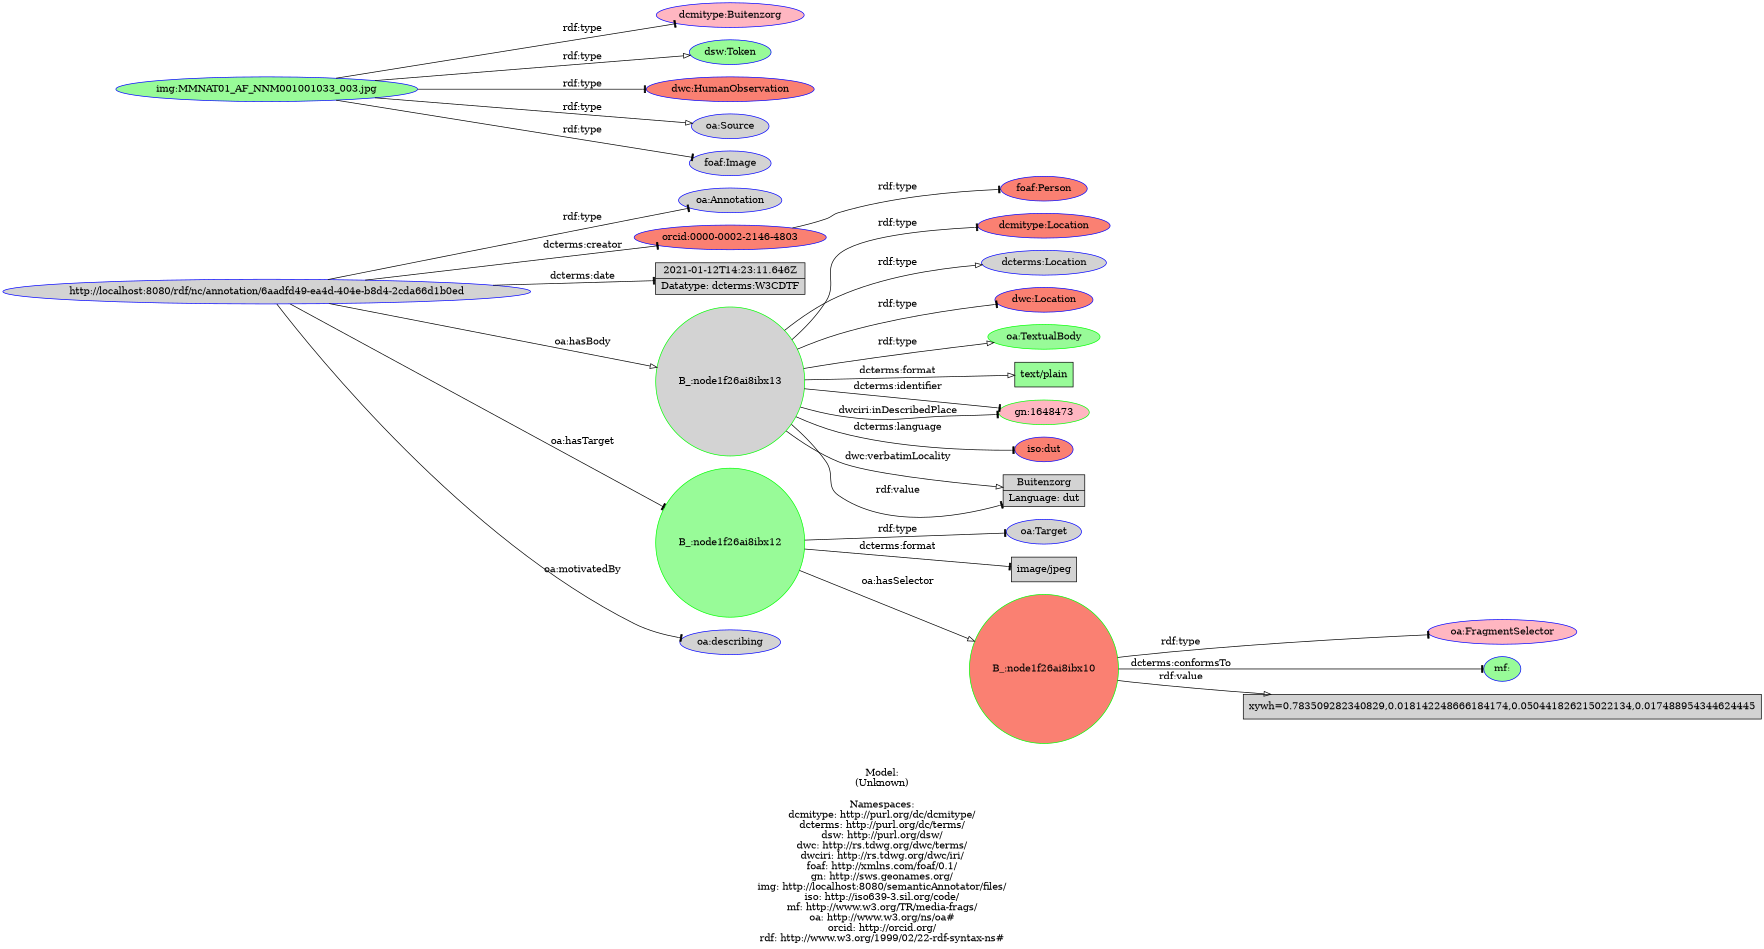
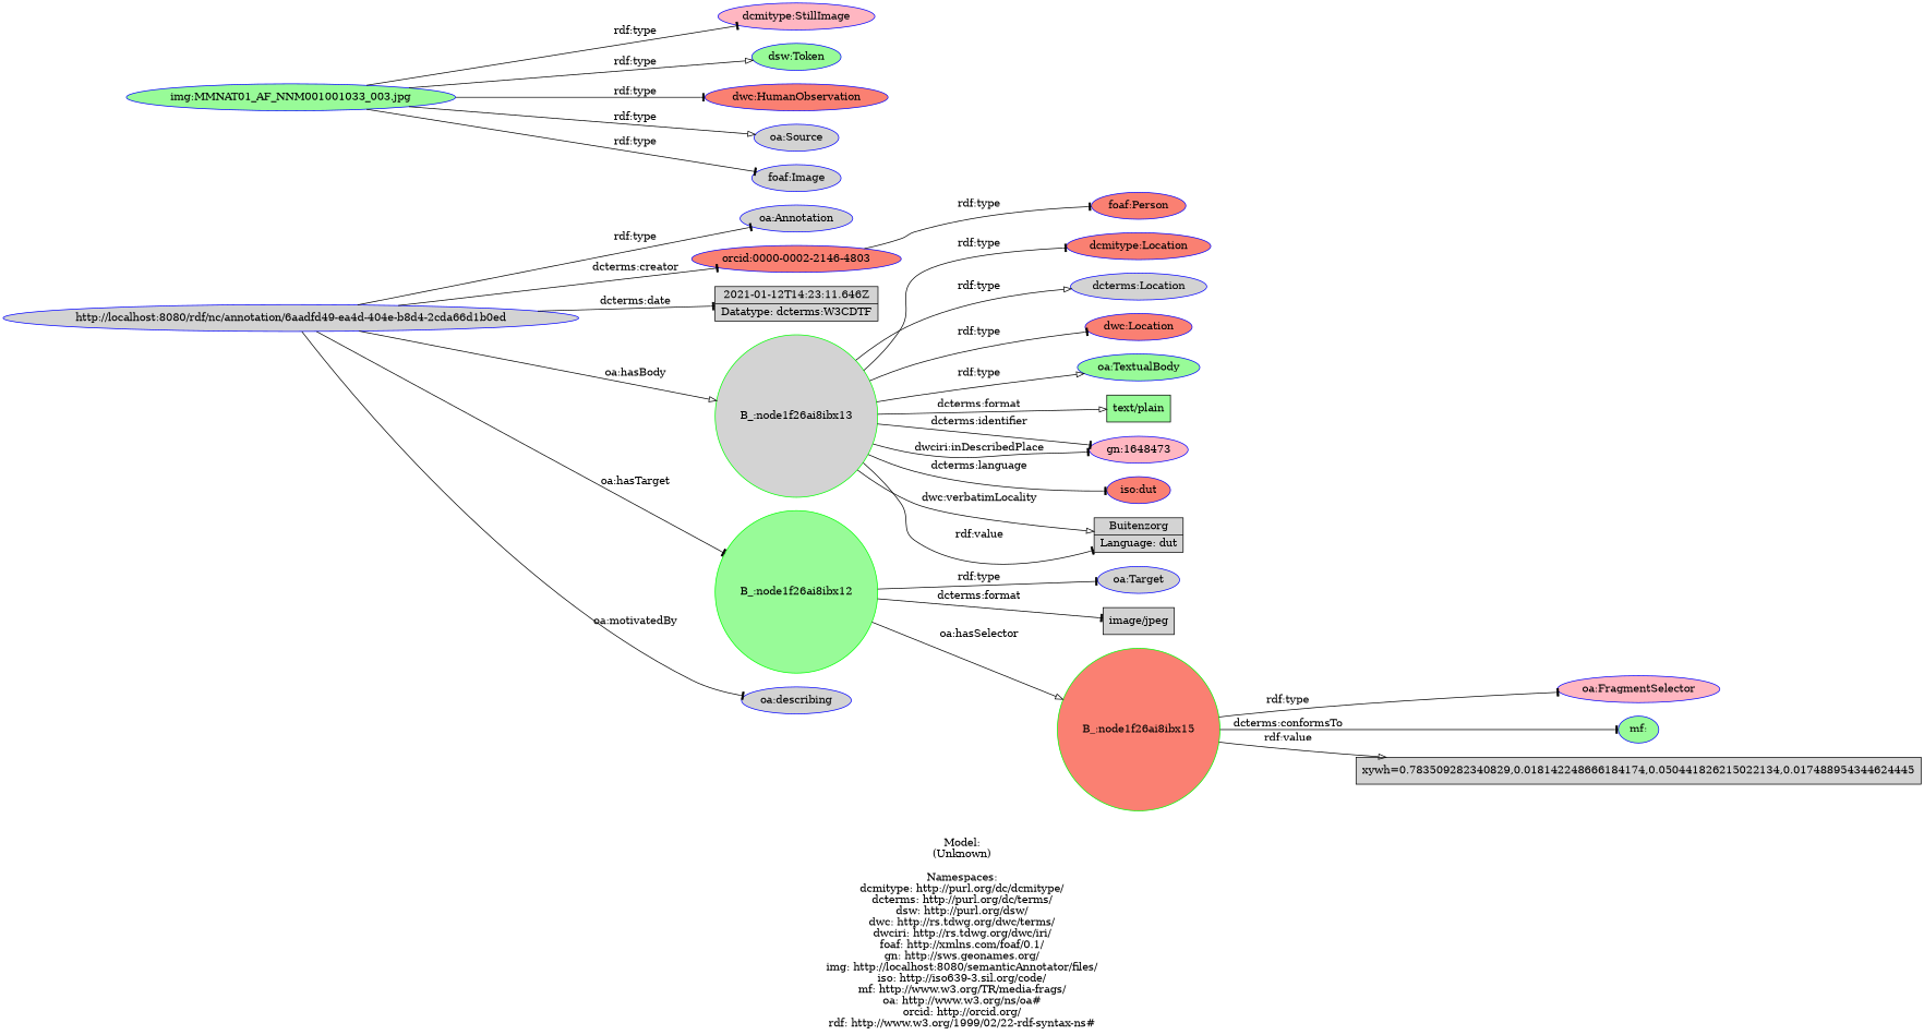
  digraph {
    label="\n\nModel:\n(Unknown)\n\nNamespaces:\ndcmitype: http://purl.org/dc/dcmitype/\ndcterms: http://purl.org/dc/terms/\ndsw: http://purl.org/dsw/\ndwc: http://rs.tdwg.org/dwc/terms/\ndwciri: http://rs.tdwg.org/dwc/iri/\nfoaf: http://xmlns.com/foaf/0.1/\ngn: http://sws.geonames.org/\nimg: http://localhost:8080/semanticAnnotator/files/\niso: http://iso639-3.sil.org/code/\nmf: http://www.w3.org/TR/media-frags/\noa: http://www.w3.org/ns/oa#\norcid: http://orcid.org/\nrdf: http://www.w3.org/1999/02/22-rdf-syntax-ns#\n"
    rankdir=LR
    node [color=blue fillcolor=lightgrey shape=ellipse style=filled]
    edge [arrowhead=tee]
    n1 [label="http://localhost:8080/rdf/nc/annotation/6aadfd49-ea4d-404e-b8d4-2cda66d1b0ed"]
    n2 [label="oa:Annotation"]
    n3 [fillcolor=salmon label="orcid:0000-0002-2146-4803"]
    n4 [label="2021-01-12T14:23:11.646Z|Datatype: dcterms:W3CDTF" shape=record color=""]
    "B_:node1f26ai8ibx13" [color=green shape=circle]
    "B_:node1f26ai8ibx12" [color=green fillcolor=palegreen shape=circle]
    n7 [label="oa:describing"]
    n8 [fillcolor=salmon label="foaf:Person"]
    n9 [fillcolor=salmon label="dcmitype:Location"]
    n10 [label="dcterms:Location"]
    n11 [fillcolor=salmon label="dwc:Location"]
-   n12 [color=green fillcolor=palegreen label="oa:TextualBody"]
+   n12 [fillcolor=palegreen label="oa:TextualBody"]
    n13 [fillcolor=palegreen label="text/plain" shape=record color=""]
-   n14 [color=green fillcolor=lightpink label="gn:1648473"]
+   n14 [fillcolor=lightpink label="gn:1648473"]
    n15 [fillcolor=salmon label="iso:dut"]
    n16 [label="Buitenzorg|Language: dut" shape=record color=""]
    n17 [label="oa:Target"]
    n18 [label="image/jpeg" shape=record color=""]
-   "B_:node1f26ai8ibx15" [color=green fillcolor=salmon shape=circle label="B_:node1f26ai8ibx10"]
+   "B_:node1f26ai8ibx15" [color=green fillcolor=salmon shape=circle]
    n20 [fillcolor=lightpink label="oa:FragmentSelector"]
    n21 [fillcolor=palegreen label="mf:"]
    n22 [label="xywh=0.783509282340829,0.018142248666184174,0.050441826215022134,0.017488954344624445" shape=record color=""]
    n23 [fillcolor=palegreen label="img:MMNAT01_AF_NNM001001033_003.jpg"]
-   n24 [fillcolor=lightpink label="dcmitype:Buitenzorg"]
+   n24 [fillcolor=lightpink label="dcmitype:StillImage"]
    n25 [fillcolor=palegreen label="dsw:Token"]
    n26 [fillcolor=salmon label="dwc:HumanObservation"]
    n27 [label="oa:Source"]
    n28 [label="foaf:Image"]
    n1 -> n2 [label="rdf:type"]
    n1 -> n3 [label="dcterms:creator"]
    n1 -> n4 [label="dcterms:date"]
    n1 -> "B_:node1f26ai8ibx13" [arrowhead=onormal label="oa:hasBody"]
    n1 -> "B_:node1f26ai8ibx12" [label="oa:hasTarget"]
    n1 -> n7 [label="oa:motivatedBy"]
    n3 -> n8 [label="rdf:type"]
    "B_:node1f26ai8ibx13" -> n9 [label="rdf:type"]
    "B_:node1f26ai8ibx13" -> n10 [arrowhead=onormal label="rdf:type"]
    "B_:node1f26ai8ibx13" -> n11 [label="rdf:type"]
    "B_:node1f26ai8ibx13" -> n12 [arrowhead=onormal label="rdf:type"]
    "B_:node1f26ai8ibx13" -> n13 [arrowhead=onormal label="dcterms:format"]
    "B_:node1f26ai8ibx13" -> n14 [label="dcterms:identifier"]
    "B_:node1f26ai8ibx13" -> n14 [label="dwciri:inDescribedPlace"]
    "B_:node1f26ai8ibx13" -> n15 [label="dcterms:language"]
    "B_:node1f26ai8ibx13" -> n16 [arrowhead=onormal label="dwc:verbatimLocality"]
    "B_:node1f26ai8ibx13" -> n16 [label="rdf:value"]
    "B_:node1f26ai8ibx12" -> n17 [label="rdf:type"]
    "B_:node1f26ai8ibx12" -> n18 [label="dcterms:format"]
    "B_:node1f26ai8ibx12" -> "B_:node1f26ai8ibx15" [arrowhead=onormal label="oa:hasSelector"]
    "B_:node1f26ai8ibx15" -> n20 [label="rdf:type"]
    "B_:node1f26ai8ibx15" -> n21 [label="dcterms:conformsTo"]
    "B_:node1f26ai8ibx15" -> n22 [arrowhead=onormal label="rdf:value"]
    n23 -> n24 [label="rdf:type"]
    n23 -> n25 [arrowhead=onormal label="rdf:type"]
    n23 -> n26 [label="rdf:type"]
    n23 -> n27 [arrowhead=onormal label="rdf:type"]
    n23 -> n28 [label="rdf:type"]
  }
